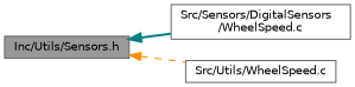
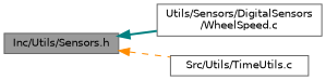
  digraph {
    rankdir=LR
    node [color=grey40 fillcolor=white fontname=Helvetica fontsize=10 shape=box style=filled]
    edge [dir=back fontname=Helvetica fontsize=10 labelfontname=Helvetica labelfontsize=10]
    n1 [color=gray40 fillcolor=grey60 fontcolor=black height=0.2 label="Inc/Utils/Sensors.h" width=0.4]
-   n2 [height=0.2 label="Src/Sensors/DigitalSensors\l/WheelSpeed.c" width=0.4]
-   n3 [height=0.2 label="Src/Utils/WheelSpeed.c" width=0.4]
+   n2 [height=0.2 label="Utils/Sensors/DigitalSensors\l/WheelSpeed.c" width=0.4]
+   n3 [height=0.2 label="Src/Utils/TimeUtils.c" width=0.4]
    n1 -> n2 [color=teal style=bold]
    n1 -> n3 [color=darkorange style=dashed]
  }
